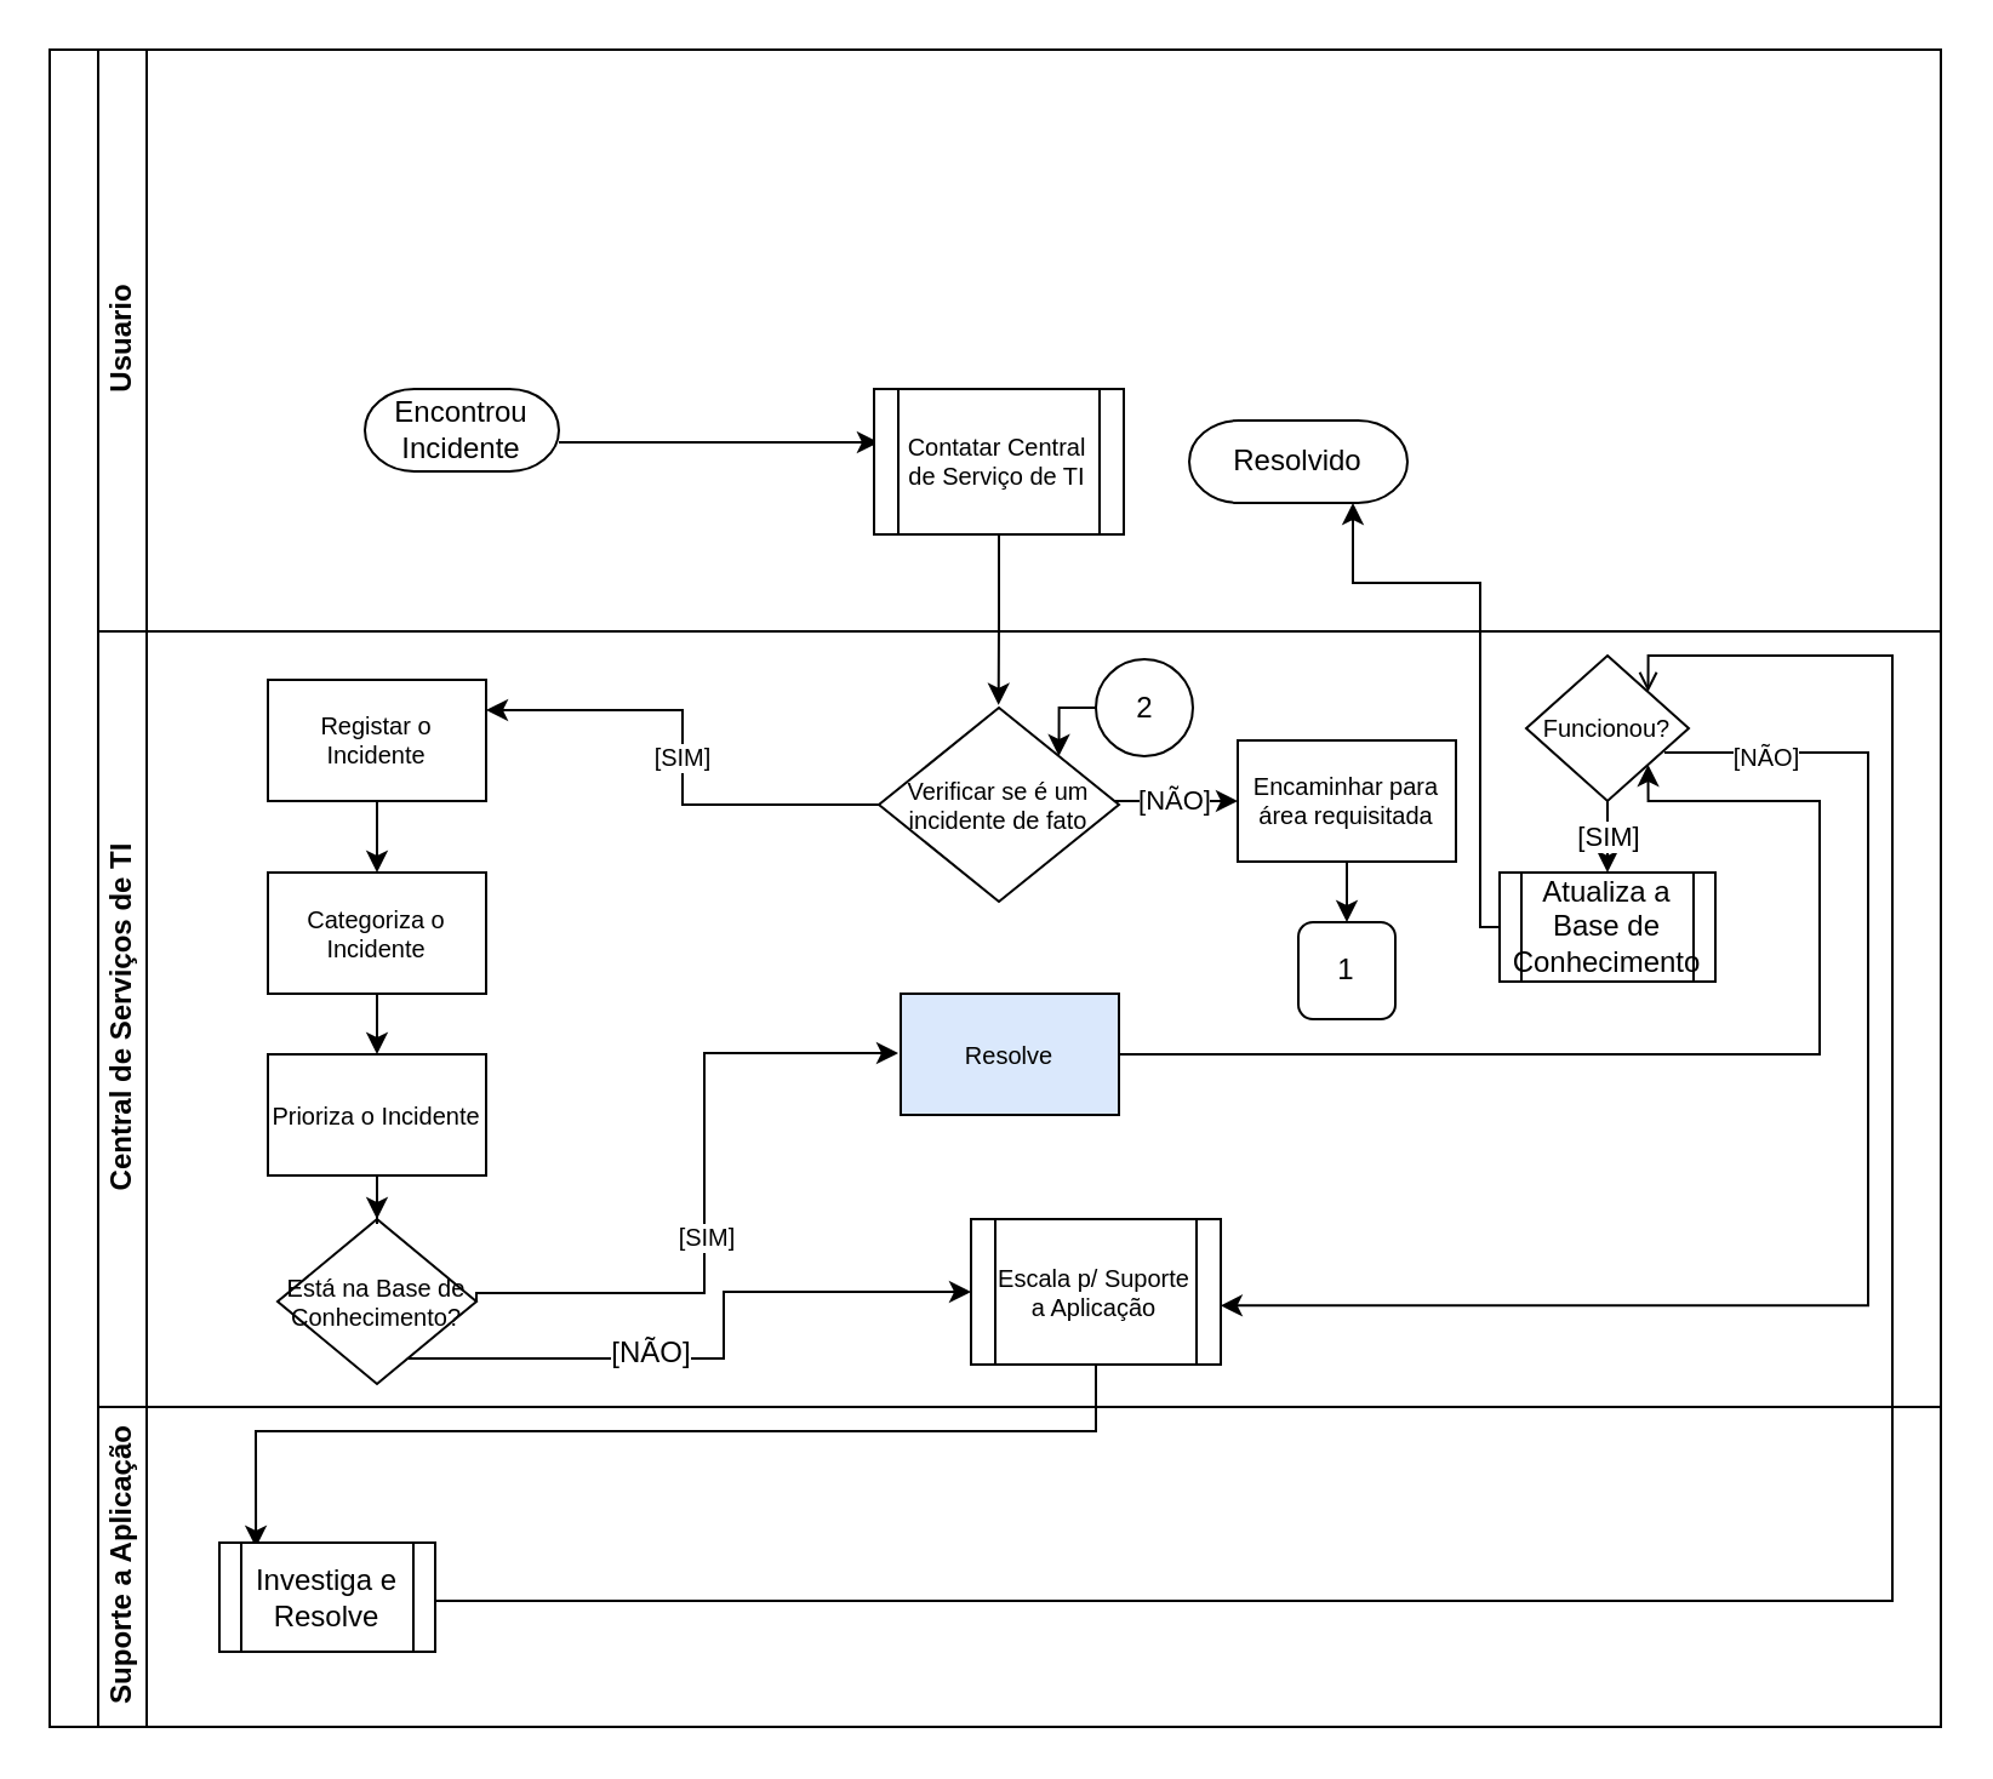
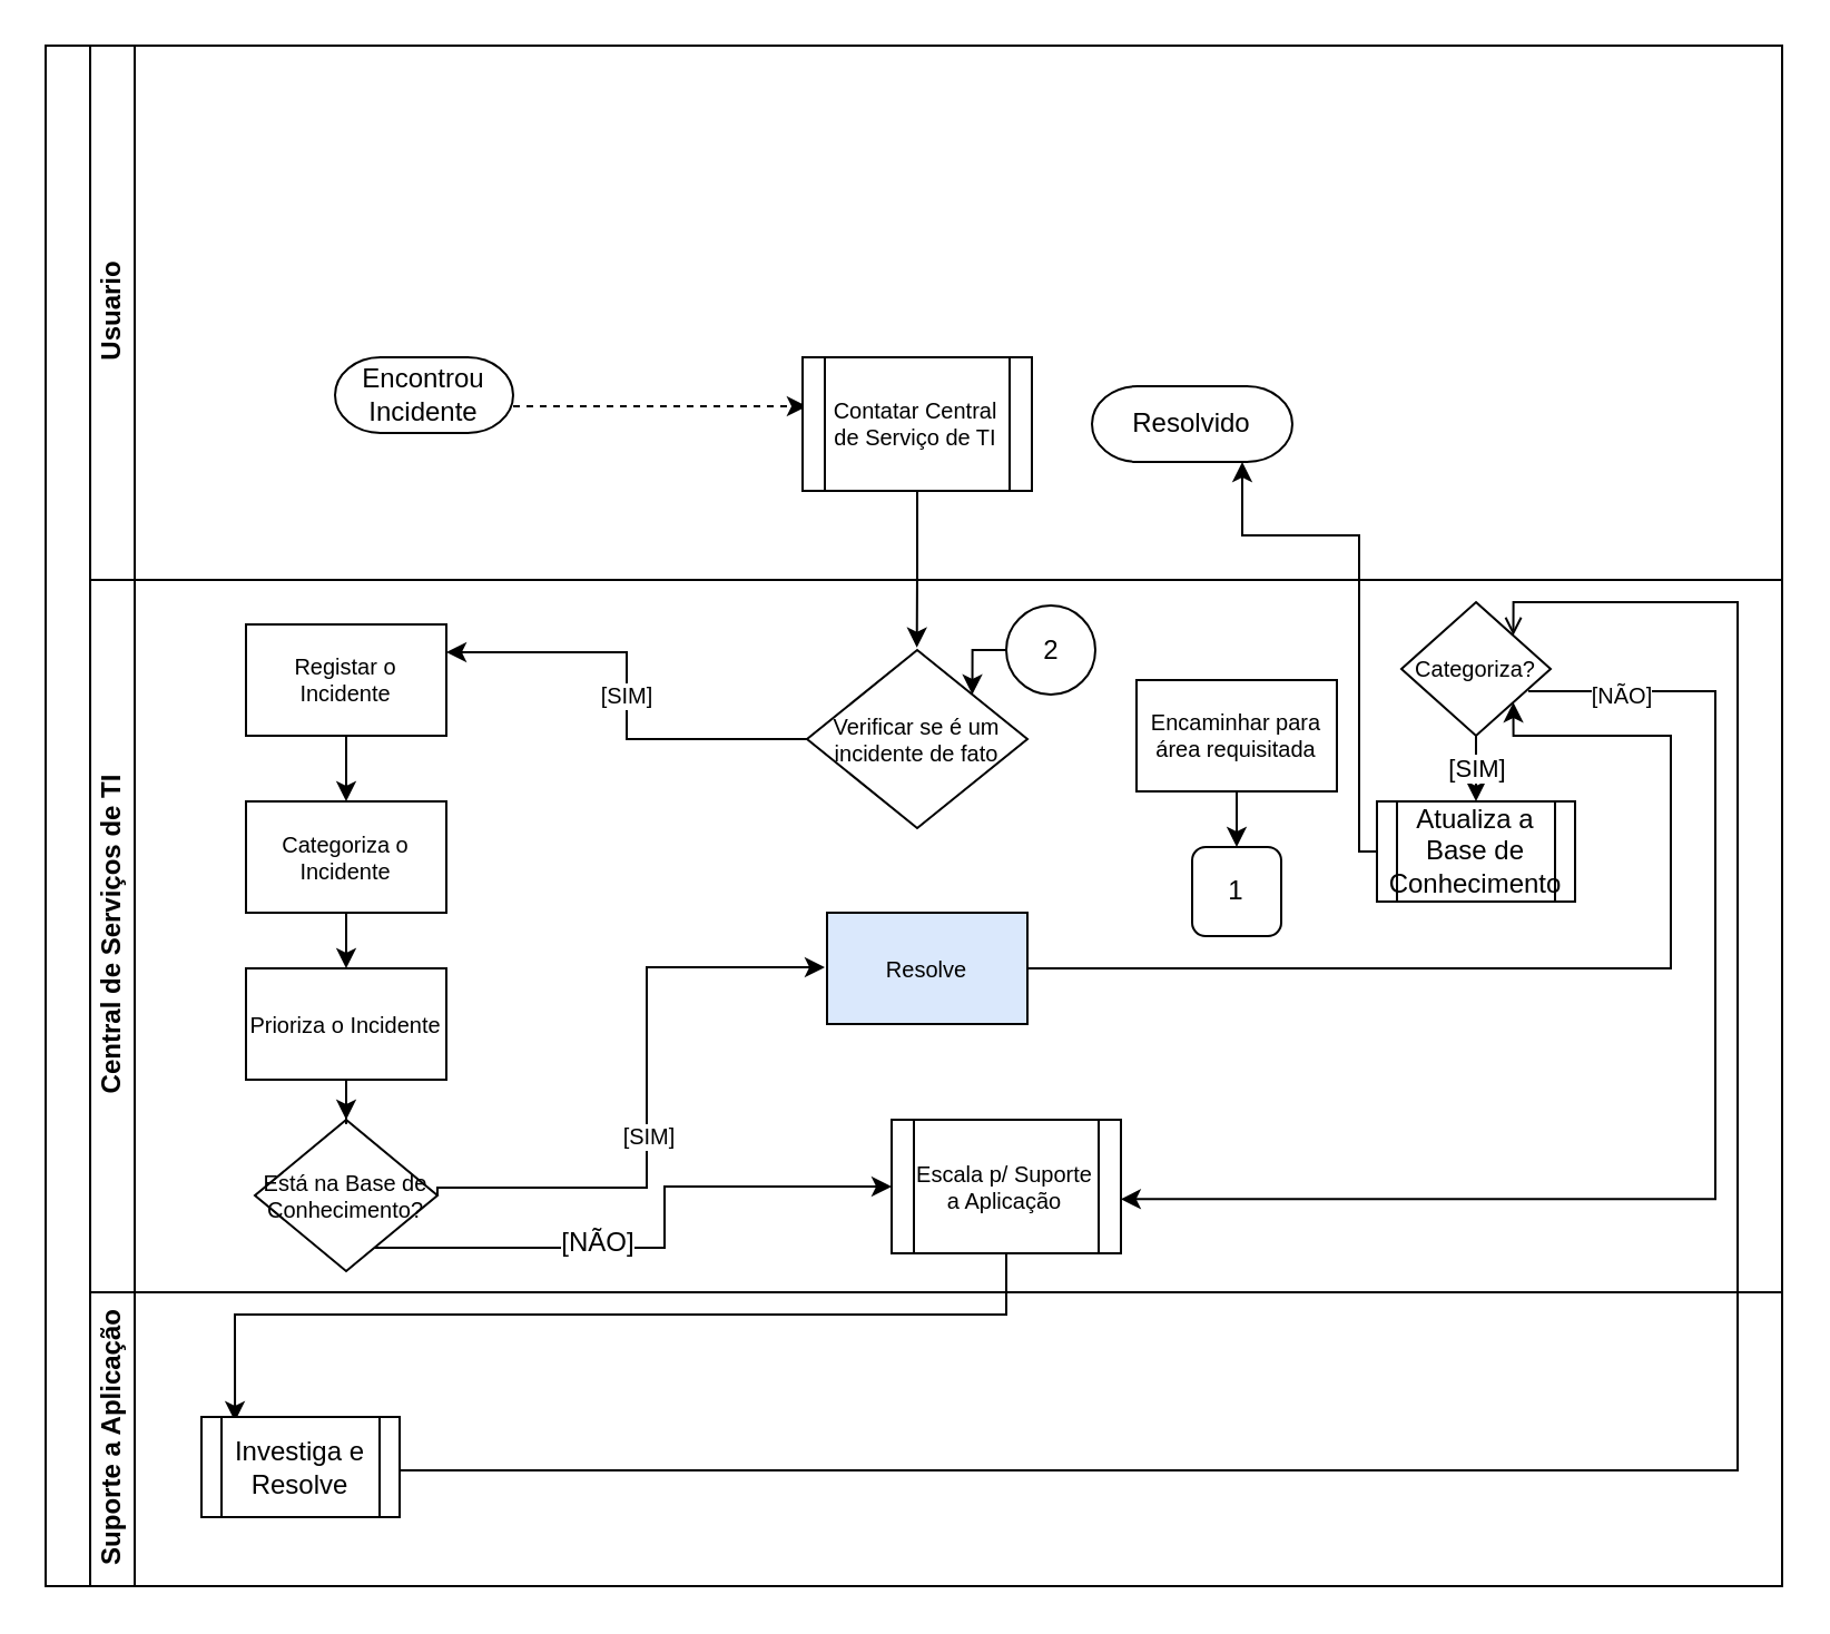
  <mxCell id="0" />
  <mxCell id="1" parent="0" />
  <mxCell id="2" value="" style="swimlane;html=1;childLayout=stackLayout;resizeParent=1;resizeParentMax=0;horizontal=0;startSize=20;horizontalStack=0;fontSize=11;" parent="1" vertex="1"><mxGeometry x="20" y="20" width="780" height="692" as="geometry"><mxRectangle x="23" y="190" width="30" height="50" as="alternateBounds" /></mxGeometry></mxCell>
  <mxCell id="3" style="edgeStyle=orthogonalEdgeStyle;rounded=0;orthogonalLoop=1;jettySize=auto;html=1;exitX=0.5;exitY=1;exitDx=0;exitDy=0;entryX=0.5;entryY=0;entryDx=0;entryDy=0;fontSize=10;" parent="2" source="10" edge="1"><mxGeometry relative="1" as="geometry"><mxPoint x="391.345" y="270.345" as="targetPoint" /><Array as="points"><mxPoint x="392" y="235" /><mxPoint x="391" y="235" /></Array></mxGeometry></mxCell>
  <mxCell id="4" style="edgeStyle=orthogonalEdgeStyle;rounded=0;orthogonalLoop=1;jettySize=auto;html=1;entryX=0.169;entryY=0.044;entryDx=0;entryDy=0;entryPerimeter=0;" parent="2" source="22" target="38" edge="1"><mxGeometry relative="1" as="geometry"><Array as="points"><mxPoint x="432" y="570" /><mxPoint x="85" y="570" /></Array><mxPoint x="87" y="583" as="targetPoint" /></mxGeometry></mxCell>
  <mxCell id="5" style="edgeStyle=orthogonalEdgeStyle;rounded=0;orthogonalLoop=1;jettySize=auto;html=1;exitX=1;exitY=0.5;exitDx=0;exitDy=0;entryX=1;entryY=0;entryDx=0;entryDy=0;endArrow=open;" parent="2" source="38" target="30" edge="1"><mxGeometry relative="1" as="geometry"><Array as="points"><mxPoint x="159" y="640" /><mxPoint x="760" y="640" /><mxPoint x="760" y="250" /><mxPoint x="659" y="250" /></Array><mxPoint x="269" y="663" as="sourcePoint" /><mxPoint x="567" y="120" as="targetPoint" /></mxGeometry></mxCell>
  <mxCell id="6" value="Usuario" style="swimlane;html=1;startSize=20;horizontal=0;" parent="2" vertex="1"><mxGeometry x="20" width="760" height="240" as="geometry" /></mxCell>
- <mxCell id="7" style="edgeStyle=orthogonalEdgeStyle;rounded=0;orthogonalLoop=1;jettySize=auto;html=1;entryX=0.019;entryY=0.367;entryDx=0;entryDy=0;entryPerimeter=0;" parent="6" source="8" target="10" edge="1"><mxGeometry relative="1" as="geometry"><Array as="points"><mxPoint x="240" y="162" /><mxPoint x="240" y="162" /></Array></mxGeometry></mxCell>
+ <mxCell id="7" style="edgeStyle=orthogonalEdgeStyle;rounded=0;orthogonalLoop=1;jettySize=auto;html=1;entryX=0.019;entryY=0.367;entryDx=0;entryDy=0;entryPerimeter=0;dashed=1;" parent="6" source="8" target="10" edge="1"><mxGeometry relative="1" as="geometry"><Array as="points"><mxPoint x="240" y="162" /><mxPoint x="240" y="162" /></Array></mxGeometry></mxCell>
  <mxCell id="8" value="Encontrou Incidente" style="rounded=1;whiteSpace=wrap;html=1;strokeWidth=1;arcSize=60;" parent="6" vertex="1"><mxGeometry x="110" y="140" width="80" height="34" as="geometry" /></mxCell>
  <mxCell id="9" value="Resolvido" style="rounded=1;whiteSpace=wrap;html=1;strokeWidth=1;arcSize=60;" parent="6" vertex="1"><mxGeometry x="450" y="153" width="90" height="34" as="geometry" /></mxCell>
  <mxCell id="10" value="Contatar Central de Serviço de TI" style="shape=process;whiteSpace=wrap;html=1;backgroundOutline=1;strokeWidth=1;fontSize=10;" parent="6" vertex="1"><mxGeometry x="320" y="140" width="103" height="60" as="geometry" /></mxCell>
  <mxCell id="11" value="Central de Serviços de TI" style="swimlane;html=1;startSize=20;horizontal=0;" parent="2" vertex="1"><mxGeometry x="20" y="240" width="760" height="320" as="geometry" /></mxCell>
- <mxCell id="12" value="[NÃO]" style="edgeStyle=orthogonalEdgeStyle;rounded=0;orthogonalLoop=1;jettySize=auto;html=1;entryX=0;entryY=0.5;entryDx=0;entryDy=0;" parent="11" source="13" target="15" edge="1"><mxGeometry relative="1" as="geometry"><Array as="points"><mxPoint x="420" y="70" /><mxPoint x="420" y="70" /></Array></mxGeometry></mxCell>
  <mxCell id="13" value="Verificar se é um incidente de fato" style="rhombus;whiteSpace=wrap;html=1;strokeWidth=1;fontSize=10;" parent="11" vertex="1"><mxGeometry x="322" y="31.5" width="99" height="80" as="geometry" /></mxCell>
  <mxCell id="14" style="edgeStyle=orthogonalEdgeStyle;rounded=0;orthogonalLoop=1;jettySize=auto;html=1;entryX=0.5;entryY=0;entryDx=0;entryDy=0;" parent="11" source="15" target="34" edge="1"><mxGeometry relative="1" as="geometry" /></mxCell>
  <mxCell id="15" value="Encaminhar para área requisitada" style="rounded=0;whiteSpace=wrap;html=1;strokeWidth=1;fontSize=10;" parent="11" vertex="1"><mxGeometry x="470" y="45" width="90" height="50" as="geometry" /></mxCell>
  <mxCell id="16" style="edgeStyle=orthogonalEdgeStyle;rounded=0;orthogonalLoop=1;jettySize=auto;html=1;" parent="11" source="17" target="24" edge="1"><mxGeometry relative="1" as="geometry" /></mxCell>
  <mxCell id="17" value="Registar o Incidente" style="rounded=0;whiteSpace=wrap;html=1;strokeWidth=1;fontSize=10;" parent="11" vertex="1"><mxGeometry x="70" y="20" width="90" height="50" as="geometry" /></mxCell>
  <mxCell id="18" style="edgeStyle=orthogonalEdgeStyle;rounded=0;orthogonalLoop=1;jettySize=auto;html=1;exitX=0.5;exitY=1;exitDx=0;exitDy=0;entryX=0;entryY=0.5;entryDx=0;entryDy=0;" parent="11" source="20" target="22" edge="1"><mxGeometry relative="1" as="geometry"><Array as="points"><mxPoint x="115" y="300" /><mxPoint x="258" y="300" /><mxPoint x="258" y="273" /></Array></mxGeometry></mxCell>
  <mxCell id="19" value="[NÃO]" style="text;html=1;resizable=0;points=[];align=center;verticalAlign=middle;labelBackgroundColor=#ffffff;" parent="18" vertex="1" connectable="0"><mxGeometry x="-0.131" y="3" relative="1" as="geometry"><mxPoint as="offset" /></mxGeometry></mxCell>
  <mxCell id="20" value="Está na Base de Conhecimento?" style="rhombus;whiteSpace=wrap;html=1;strokeWidth=1;fontSize=10;" parent="11" vertex="1"><mxGeometry x="74" y="242.5" width="82" height="68" as="geometry" /></mxCell>
  <mxCell id="21" value="Resolve" style="rounded=0;whiteSpace=wrap;html=1;strokeWidth=1;fontSize=10;fillColor=#dae8fc;" parent="11" vertex="1"><mxGeometry x="331" y="149.5" width="90" height="50" as="geometry" /></mxCell>
  <mxCell id="22" value="Escala p/ Suporte a Aplicação" style="shape=process;whiteSpace=wrap;html=1;backgroundOutline=1;strokeWidth=1;fontSize=10;" parent="11" vertex="1"><mxGeometry x="360" y="242.5" width="103" height="60" as="geometry" /></mxCell>
  <mxCell id="23" style="edgeStyle=orthogonalEdgeStyle;rounded=0;orthogonalLoop=1;jettySize=auto;html=1;entryX=0.5;entryY=0;entryDx=0;entryDy=0;" parent="11" source="24" target="27" edge="1"><mxGeometry relative="1" as="geometry" /></mxCell>
  <mxCell id="24" value="Categoriza o Incidente" style="rounded=0;whiteSpace=wrap;html=1;strokeWidth=1;fontSize=10;" parent="11" vertex="1"><mxGeometry x="70" y="99.5" width="90" height="50" as="geometry" /></mxCell>
  <mxCell id="25" value="[SIM]" style="edgeStyle=orthogonalEdgeStyle;rounded=0;orthogonalLoop=1;jettySize=auto;html=1;fontSize=10;entryX=1;entryY=0.25;entryDx=0;entryDy=0;" parent="11" source="13" target="17" edge="1"><mxGeometry relative="1" as="geometry"><mxPoint x="180" y="71.5" as="targetPoint" /></mxGeometry></mxCell>
  <mxCell id="26" style="edgeStyle=orthogonalEdgeStyle;rounded=0;orthogonalLoop=1;jettySize=auto;html=1;exitX=0.5;exitY=1;exitDx=0;exitDy=0;" parent="11" source="27" target="20" edge="1"><mxGeometry relative="1" as="geometry" /></mxCell>
  <mxCell id="27" value="Prioriza o Incidente" style="rounded=0;whiteSpace=wrap;html=1;strokeWidth=1;fontSize=10;" parent="11" vertex="1"><mxGeometry x="70" y="174.5" width="90" height="50" as="geometry" /></mxCell>
  <mxCell id="28" value="Atualiza a Base de Conhecimento" style="shape=process;whiteSpace=wrap;html=1;backgroundOutline=1;" parent="11" vertex="1"><mxGeometry x="578" y="99.5" width="89" height="45" as="geometry" /></mxCell>
  <mxCell id="29" value="[SIM]" style="edgeStyle=orthogonalEdgeStyle;rounded=0;orthogonalLoop=1;jettySize=auto;html=1;entryX=0.5;entryY=0;entryDx=0;entryDy=0;" parent="11" source="30" target="28" edge="1"><mxGeometry relative="1" as="geometry" /></mxCell>
- <mxCell id="30" value="Funcionou?" style="rhombus;whiteSpace=wrap;html=1;strokeWidth=1;fontSize=10;" parent="11" vertex="1"><mxGeometry x="589" y="10" width="67" height="60" as="geometry" /></mxCell>
+ <mxCell id="30" value="Categoriza?" style="rhombus;whiteSpace=wrap;html=1;strokeWidth=1;fontSize=10;" parent="11" vertex="1"><mxGeometry x="589" y="10" width="67" height="60" as="geometry" /></mxCell>
  <mxCell id="31" style="edgeStyle=orthogonalEdgeStyle;rounded=0;orthogonalLoop=1;jettySize=auto;html=1;exitX=1;exitY=0.5;exitDx=0;exitDy=0;fontSize=10;entryX=1;entryY=1;entryDx=0;entryDy=0;" parent="11" source="21" target="30" edge="1"><mxGeometry relative="1" as="geometry"><mxPoint x="620" y="-120" as="targetPoint" /><Array as="points"><mxPoint x="421" y="174" /><mxPoint x="710" y="174" /><mxPoint x="710" y="70" /><mxPoint x="640" y="70" /><mxPoint x="640" y="55" /></Array></mxGeometry></mxCell>
  <mxCell id="32" style="edgeStyle=orthogonalEdgeStyle;rounded=0;orthogonalLoop=1;jettySize=auto;html=1;entryX=0.999;entryY=0.594;entryDx=0;entryDy=0;entryPerimeter=0;fontSize=10;exitX=0.851;exitY=0.667;exitDx=0;exitDy=0;exitPerimeter=0;" parent="11" source="30" target="22" edge="1"><mxGeometry relative="1" as="geometry"><Array as="points"><mxPoint x="730" y="50" /><mxPoint x="730" y="278" /></Array><mxPoint x="650" y="50" as="sourcePoint" /></mxGeometry></mxCell>
  <mxCell id="33" value="[NÃO]" style="text;html=1;resizable=0;points=[];align=center;verticalAlign=middle;labelBackgroundColor=#ffffff;fontSize=10;" parent="32" vertex="1" connectable="0"><mxGeometry x="-0.86" y="-1" relative="1" as="geometry"><mxPoint as="offset" /></mxGeometry></mxCell>
  <mxCell id="34" value="1" style="whiteSpace=wrap;html=1;aspect=fixed;rounded=1;" parent="11" vertex="1"><mxGeometry x="495" y="120" width="40" height="40" as="geometry" /></mxCell>
  <mxCell id="35" style="edgeStyle=orthogonalEdgeStyle;rounded=0;orthogonalLoop=1;jettySize=auto;html=1;exitX=0;exitY=0.5;exitDx=0;exitDy=0;entryX=1;entryY=0;entryDx=0;entryDy=0;" edge="1" parent="11" source="36" target="13"><mxGeometry relative="1" as="geometry" /></mxCell>
  <mxCell id="36" value="2" style="ellipse;whiteSpace=wrap;html=1;aspect=fixed;" vertex="1" parent="11"><mxGeometry x="411.5" y="11.5" width="40" height="40" as="geometry" /></mxCell>
  <mxCell id="37" value="Suporte a Aplicação" style="swimlane;html=1;startSize=20;horizontal=0;" parent="2" vertex="1"><mxGeometry x="20" y="560" width="760" height="132" as="geometry" /></mxCell>
  <mxCell id="38" value="Investiga e Resolve" style="shape=process;whiteSpace=wrap;html=1;backgroundOutline=1;" parent="37" vertex="1"><mxGeometry x="50" y="56" width="89" height="45" as="geometry" /></mxCell>
  <mxCell id="39" style="edgeStyle=orthogonalEdgeStyle;rounded=0;orthogonalLoop=1;jettySize=auto;html=1;entryX=0.75;entryY=1;entryDx=0;entryDy=0;" parent="2" source="28" target="9" edge="1"><mxGeometry relative="1" as="geometry"><mxPoint x="580" y="160" as="targetPoint" /><Array as="points"><mxPoint x="590" y="362" /><mxPoint x="590" y="220" /><mxPoint x="538" y="220" /></Array></mxGeometry></mxCell>
  <mxCell id="40" style="edgeStyle=orthogonalEdgeStyle;rounded=0;orthogonalLoop=1;jettySize=auto;html=1;exitX=1;exitY=0.5;exitDx=0;exitDy=0;fontSize=10;" parent="1" source="20" edge="1"><mxGeometry relative="1" as="geometry"><mxPoint x="370" y="434" as="targetPoint" /><Array as="points"><mxPoint x="196" y="533" /><mxPoint x="290" y="533" /><mxPoint x="290" y="434" /></Array></mxGeometry></mxCell>
  <mxCell id="41" value="[SIM]" style="text;html=1;resizable=0;points=[];align=center;verticalAlign=middle;labelBackgroundColor=#ffffff;fontSize=10;" parent="40" vertex="1" connectable="0"><mxGeometry x="-0.2" y="-3" relative="1" as="geometry"><mxPoint x="-3" y="-10" as="offset" /></mxGeometry></mxCell>
